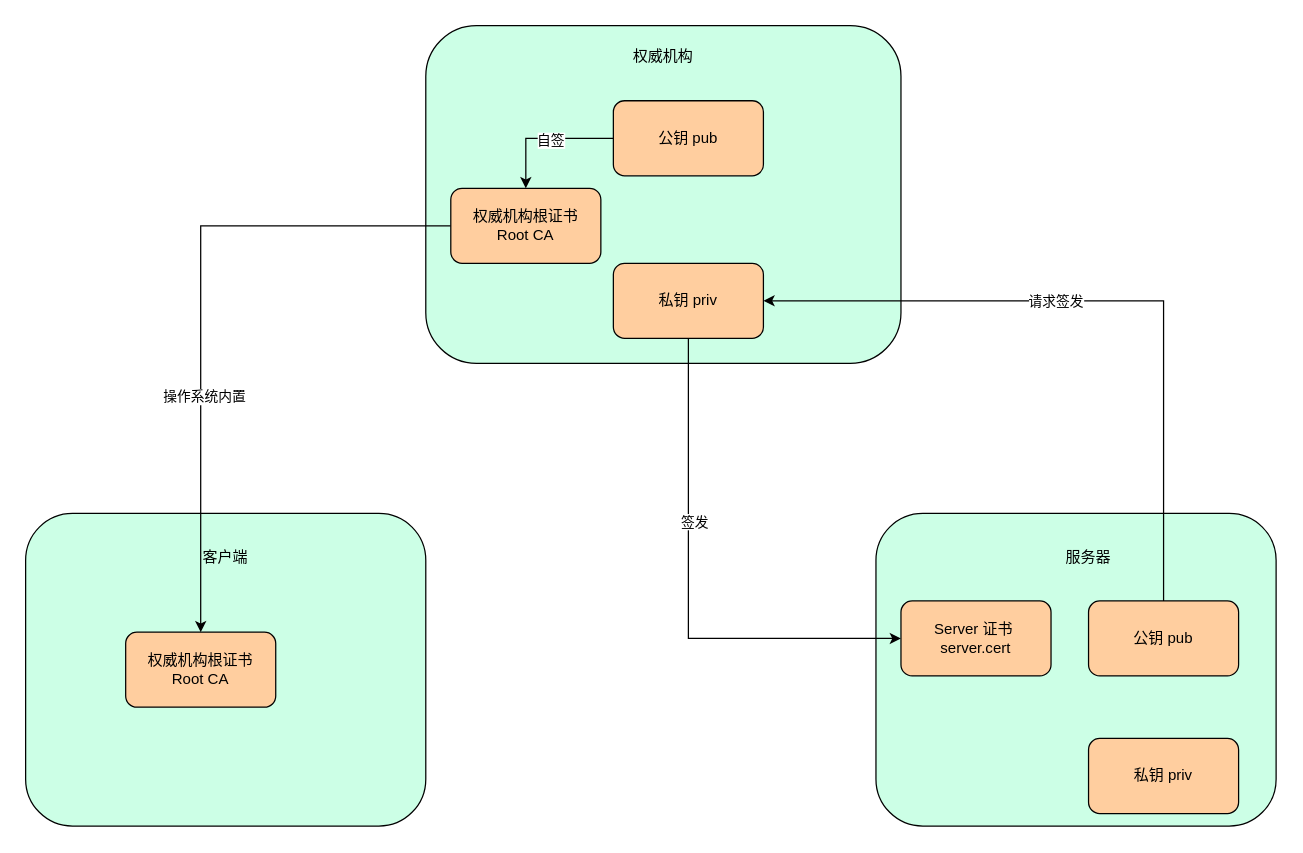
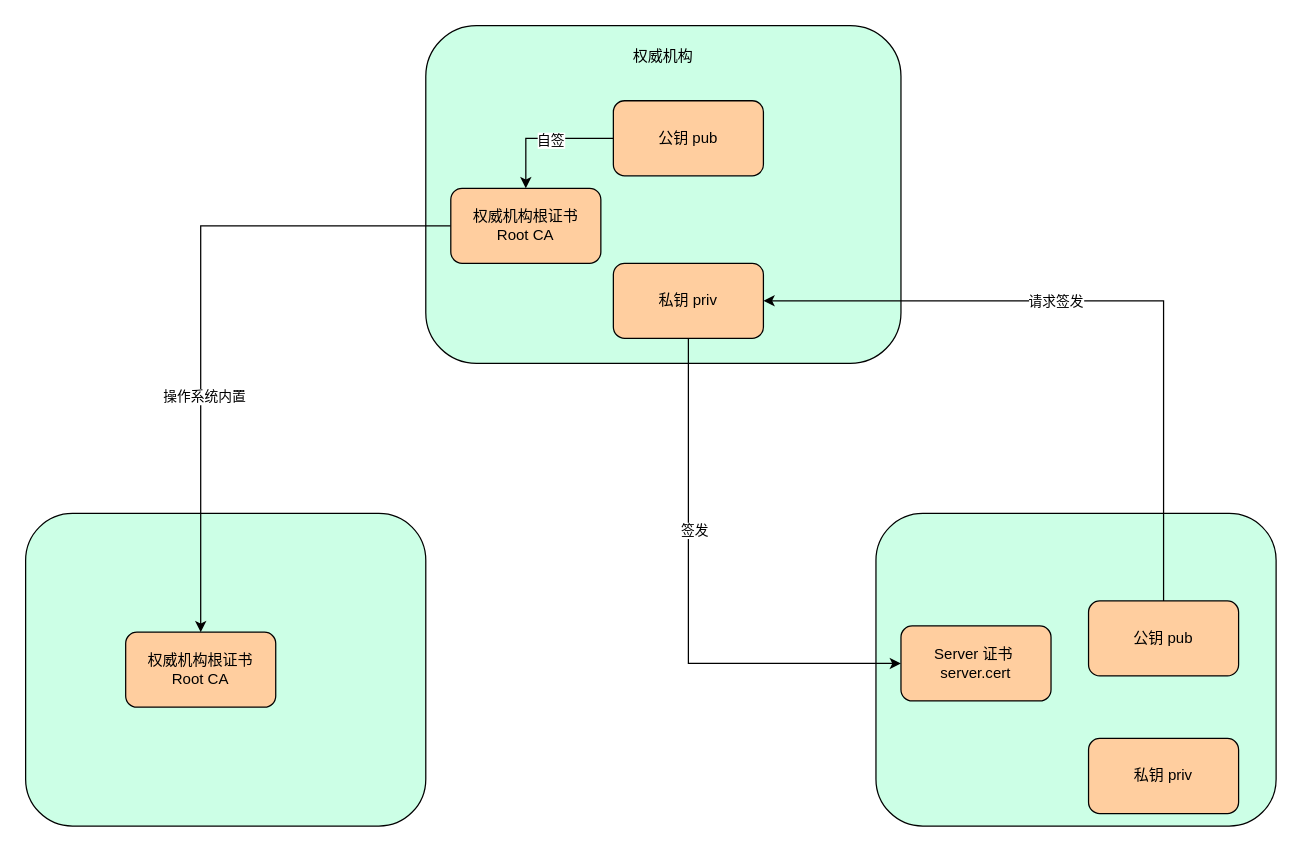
  <mxCell id="0" />
  <mxCell id="1" parent="0" />
  <mxCell id="2" value="" style="rounded=1;whiteSpace=wrap;html=1;fillColor=#CCFFE6;" vertex="1" parent="1"><mxGeometry x="20" y="410" width="320" height="250" as="geometry" /></mxCell>
  <mxCell id="3" value="" style="rounded=1;whiteSpace=wrap;html=1;fillColor=#CCFFE6;" vertex="1" parent="1"><mxGeometry x="340" y="20" width="380" height="270" as="geometry" /></mxCell>
  <mxCell id="4" value="" style="rounded=1;whiteSpace=wrap;html=1;fillColor=#CCFFE6;" vertex="1" parent="1"><mxGeometry x="700" y="410" width="320" height="250" as="geometry" /></mxCell>
  <mxCell id="5" style="edgeStyle=orthogonalEdgeStyle;rounded=0;orthogonalLoop=1;jettySize=auto;html=1;entryX=1;entryY=0.5;entryDx=0;entryDy=0;exitX=0.5;exitY=0;exitDx=0;exitDy=0;" edge="1" parent="1" source="7" target="12"><mxGeometry relative="1" as="geometry" /></mxCell>
  <mxCell id="6" value="请求签发" style="edgeLabel;html=1;align=center;verticalAlign=middle;resizable=0;points=[];" vertex="1" connectable="0" parent="5"><mxGeometry x="0.168" relative="1" as="geometry"><mxPoint as="offset" /></mxGeometry></mxCell>
  <mxCell id="7" value="公钥 pub" style="rounded=1;whiteSpace=wrap;html=1;fillColor=#FFCE9F;" vertex="1" parent="1"><mxGeometry x="870" y="480" width="120" height="60" as="geometry" /></mxCell>
  <mxCell id="8" value="私钥 priv" style="rounded=1;whiteSpace=wrap;html=1;fillColor=#FFCE9F;" vertex="1" parent="1"><mxGeometry x="870" y="590" width="120" height="60" as="geometry" /></mxCell>
- <mxCell id="9" value="Server 证书&amp;nbsp; server.cert" style="rounded=1;whiteSpace=wrap;html=1;fillColor=#FFCE9F;" vertex="1" parent="1"><mxGeometry x="720" y="480" width="120" height="60" as="geometry" /></mxCell>
+ <mxCell id="9" value="Server 证书&amp;nbsp; server.cert" style="rounded=1;whiteSpace=wrap;html=1;fillColor=#FFCE9F;" vertex="1" parent="1"><mxGeometry x="720" y="500" width="120" height="60" as="geometry" /></mxCell>
  <mxCell id="10" style="edgeStyle=orthogonalEdgeStyle;rounded=0;orthogonalLoop=1;jettySize=auto;html=1;entryX=0;entryY=0.5;entryDx=0;entryDy=0;exitX=0.5;exitY=1;exitDx=0;exitDy=0;" edge="1" parent="1" source="12" target="9"><mxGeometry relative="1" as="geometry" /></mxCell>
  <mxCell id="11" value="签发" style="edgeLabel;html=1;align=center;verticalAlign=middle;resizable=0;points=[];" vertex="1" connectable="0" parent="10"><mxGeometry x="-0.289" y="4" relative="1" as="geometry"><mxPoint as="offset" /></mxGeometry></mxCell>
  <mxCell id="12" value="私钥 priv" style="rounded=1;whiteSpace=wrap;html=1;fillColor=#FFCE9F;" vertex="1" parent="1"><mxGeometry x="490" y="210" width="120" height="60" as="geometry" /></mxCell>
  <mxCell id="13" style="edgeStyle=orthogonalEdgeStyle;rounded=0;orthogonalLoop=1;jettySize=auto;html=1;exitX=0;exitY=0.5;exitDx=0;exitDy=0;" edge="1" parent="1" source="15" target="18"><mxGeometry relative="1" as="geometry" /></mxCell>
  <mxCell id="14" value="自签" style="edgeLabel;html=1;align=center;verticalAlign=middle;resizable=0;points=[];" vertex="1" connectable="0" parent="13"><mxGeometry x="-0.073" y="1" relative="1" as="geometry"><mxPoint as="offset" /></mxGeometry></mxCell>
  <mxCell id="15" value="公钥 pub" style="rounded=1;whiteSpace=wrap;html=1;fillColor=#FFCE9F;" vertex="1" parent="1"><mxGeometry x="490" y="80" width="120" height="60" as="geometry" /></mxCell>
  <mxCell id="16" style="edgeStyle=orthogonalEdgeStyle;rounded=0;orthogonalLoop=1;jettySize=auto;html=1;exitX=0;exitY=0.5;exitDx=0;exitDy=0;" edge="1" parent="1" source="18" target="19"><mxGeometry relative="1" as="geometry" /></mxCell>
  <mxCell id="17" value="操作系统内置" style="edgeLabel;html=1;align=center;verticalAlign=middle;resizable=0;points=[];" vertex="1" connectable="0" parent="16"><mxGeometry x="0.279" y="2" relative="1" as="geometry"><mxPoint as="offset" /></mxGeometry></mxCell>
  <mxCell id="18" value="权威机构根证书&lt;br&gt;Root CA" style="rounded=1;whiteSpace=wrap;html=1;fillColor=#FFCE9F;" vertex="1" parent="1"><mxGeometry x="360" y="150" width="120" height="60" as="geometry" /></mxCell>
  <mxCell id="19" value="权威机构根证书&lt;br&gt;Root CA" style="rounded=1;whiteSpace=wrap;html=1;fillColor=#FFCE9F;" vertex="1" parent="1"><mxGeometry x="100" y="505" width="120" height="60" as="geometry" /></mxCell>
- <mxCell id="20" value="客户端" style="text;html=1;strokeColor=none;fillColor=none;align=center;verticalAlign=middle;whiteSpace=wrap;rounded=0;" vertex="1" parent="1"><mxGeometry x="150" y="430" width="60" height="30" as="geometry" /></mxCell>
- <mxCell id="21" value="服务器" style="text;html=1;strokeColor=none;fillColor=none;align=center;verticalAlign=middle;whiteSpace=wrap;rounded=0;" vertex="1" parent="1"><mxGeometry x="840" y="430" width="60" height="30" as="geometry" /></mxCell>
  <mxCell id="22" value="权威机构" style="text;html=1;strokeColor=none;fillColor=none;align=center;verticalAlign=middle;whiteSpace=wrap;rounded=0;" vertex="1" parent="1"><mxGeometry x="500" y="30" width="60" height="30" as="geometry" /></mxCell>
